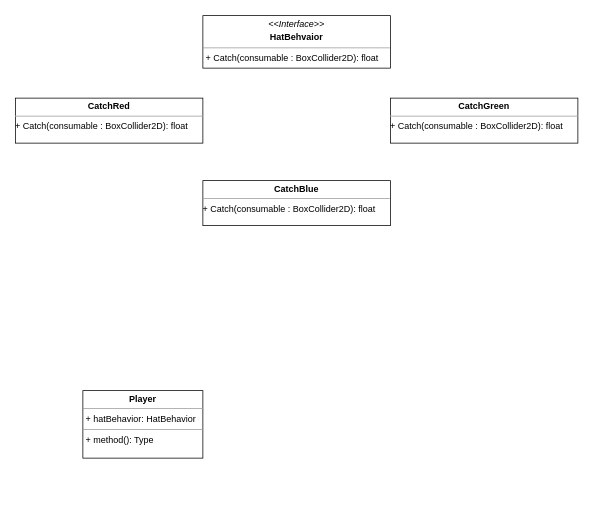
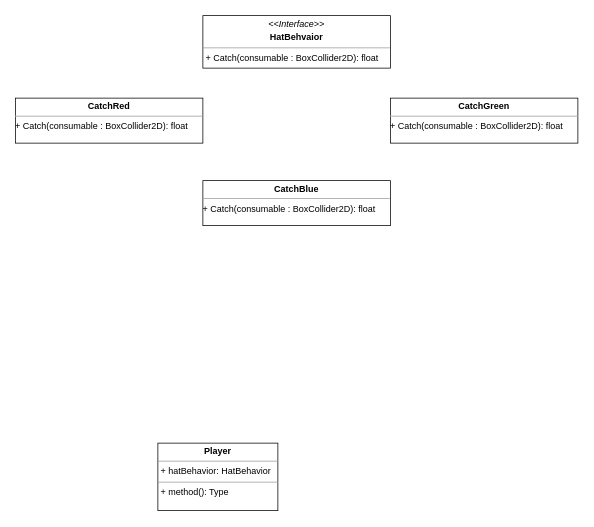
  <mxCell id="0" />
  <mxCell id="1" parent="0" />
  <mxCell id="2" value="&lt;p style=&quot;margin:0px;margin-top:4px;text-align:center;&quot;&gt;&lt;i&gt;&amp;lt;&amp;lt;Interface&amp;gt;&amp;gt;&lt;/i&gt;&lt;/p&gt;&lt;p style=&quot;margin:0px;margin-top:4px;text-align:center;&quot;&gt;&lt;b&gt;HatBehvaior&lt;/b&gt;&lt;b&gt;&lt;br&gt;&lt;/b&gt;&lt;/p&gt;&lt;hr size=&quot;1&quot;&gt;&lt;p style=&quot;margin:0px;margin-left:4px;&quot;&gt;+ Catch(consumable : BoxCollider2D): float&lt;br&gt;&lt;/p&gt;" style="verticalAlign=top;align=left;overflow=fill;fontSize=12;fontFamily=Helvetica;html=1;" parent="1" vertex="1"><mxGeometry x="270" y="20" width="250" height="70" as="geometry" /></mxCell>
  <mxCell id="3" value="&lt;p style=&quot;margin:0px;margin-top:4px;text-align:center;&quot;&gt;&lt;b&gt;CatchRed&lt;/b&gt;&lt;/p&gt;&lt;hr size=&quot;1&quot;&gt;+ Catch(consumable : BoxCollider2D): float" style="verticalAlign=top;align=left;overflow=fill;fontSize=12;fontFamily=Helvetica;html=1;" parent="1" vertex="1"><mxGeometry x="20" y="130" width="250" height="60" as="geometry" /></mxCell>
  <mxCell id="4" value="&lt;p style=&quot;margin:0px;margin-top:4px;text-align:center;&quot;&gt;&lt;b&gt;CatchGreen&lt;/b&gt;&lt;/p&gt;&lt;hr size=&quot;1&quot;&gt;+ Catch(consumable : BoxCollider2D): float" style="verticalAlign=top;align=left;overflow=fill;fontSize=12;fontFamily=Helvetica;html=1;" vertex="1" parent="1"><mxGeometry x="520" y="130" width="250" height="60" as="geometry" /></mxCell>
  <mxCell id="5" value="&lt;p style=&quot;margin:0px;margin-top:4px;text-align:center;&quot;&gt;&lt;b&gt;CatchBlue&lt;/b&gt;&lt;/p&gt;&lt;hr size=&quot;1&quot;&gt;+ Catch(consumable : BoxCollider2D): float" style="verticalAlign=top;align=left;overflow=fill;fontSize=12;fontFamily=Helvetica;html=1;" vertex="1" parent="1"><mxGeometry x="270" y="240" width="250" height="60" as="geometry" /></mxCell>
- <mxCell id="6" value="&lt;p style=&quot;margin:0px;margin-top:4px;text-align:center;&quot;&gt;&lt;b&gt;Player&lt;/b&gt;&lt;br&gt;&lt;/p&gt;&lt;hr size=&quot;1&quot;&gt;&lt;p style=&quot;margin:0px;margin-left:4px;&quot;&gt;+ hatBehavior: HatBehavior&lt;/p&gt;&lt;hr size=&quot;1&quot;&gt;&lt;p style=&quot;margin:0px;margin-left:4px;&quot;&gt;+ method(): Type&lt;/p&gt;" style="verticalAlign=top;align=left;overflow=fill;fontSize=12;fontFamily=Helvetica;html=1;" vertex="1" parent="1"><mxGeometry x="110" y="520" width="160" height="90" as="geometry" /></mxCell>
+ <mxCell id="6" value="&lt;p style=&quot;margin:0px;margin-top:4px;text-align:center;&quot;&gt;&lt;b&gt;Player&lt;/b&gt;&lt;br&gt;&lt;/p&gt;&lt;hr size=&quot;1&quot;&gt;&lt;p style=&quot;margin:0px;margin-left:4px;&quot;&gt;+ hatBehavior: HatBehavior&lt;/p&gt;&lt;hr size=&quot;1&quot;&gt;&lt;p style=&quot;margin:0px;margin-left:4px;&quot;&gt;+ method(): Type&lt;/p&gt;" style="verticalAlign=top;align=left;overflow=fill;fontSize=12;fontFamily=Helvetica;html=1;" vertex="1" parent="1"><mxGeometry x="210" y="590" width="160" height="90" as="geometry" /></mxCell>
